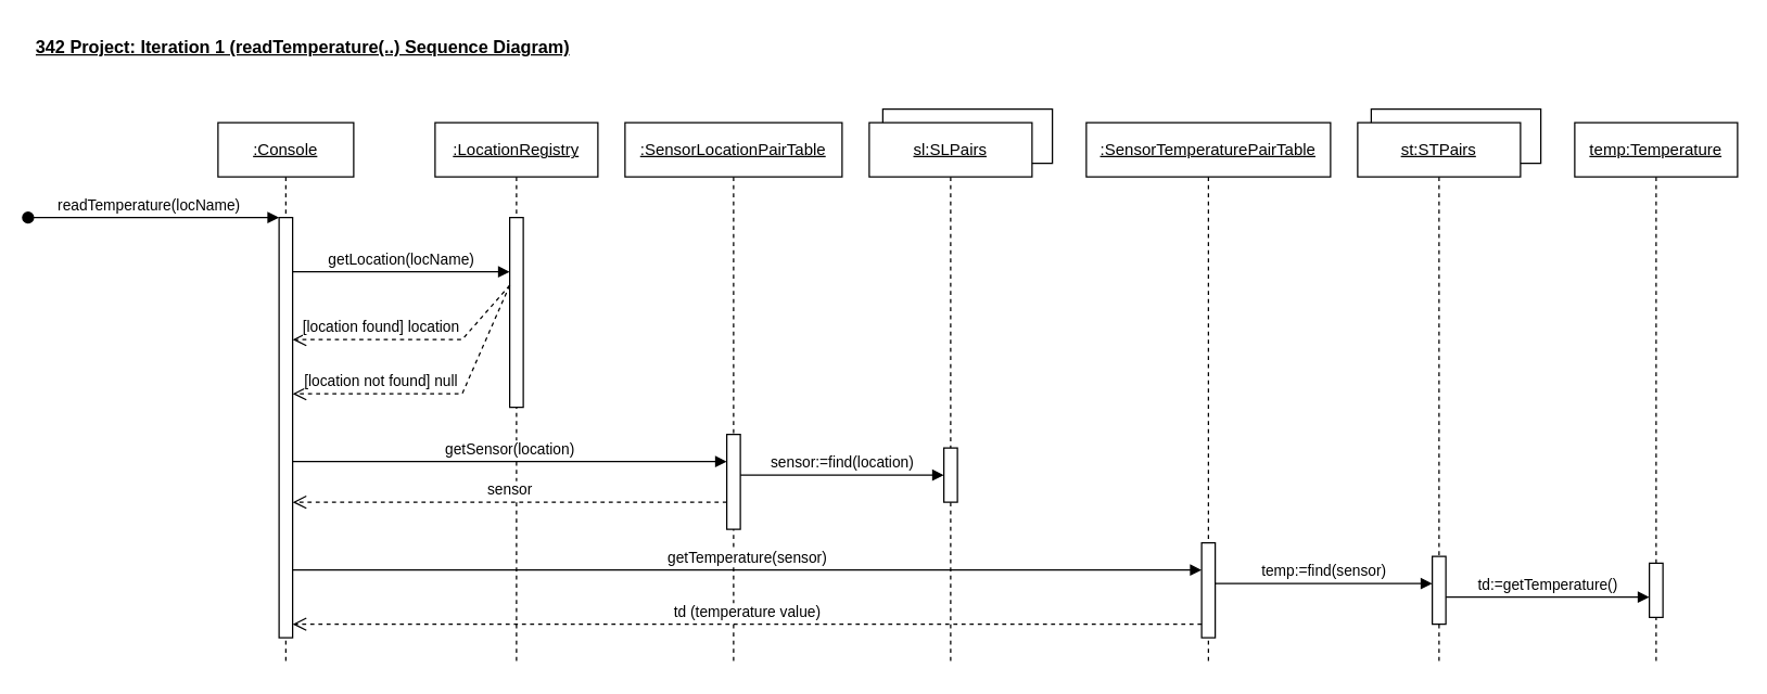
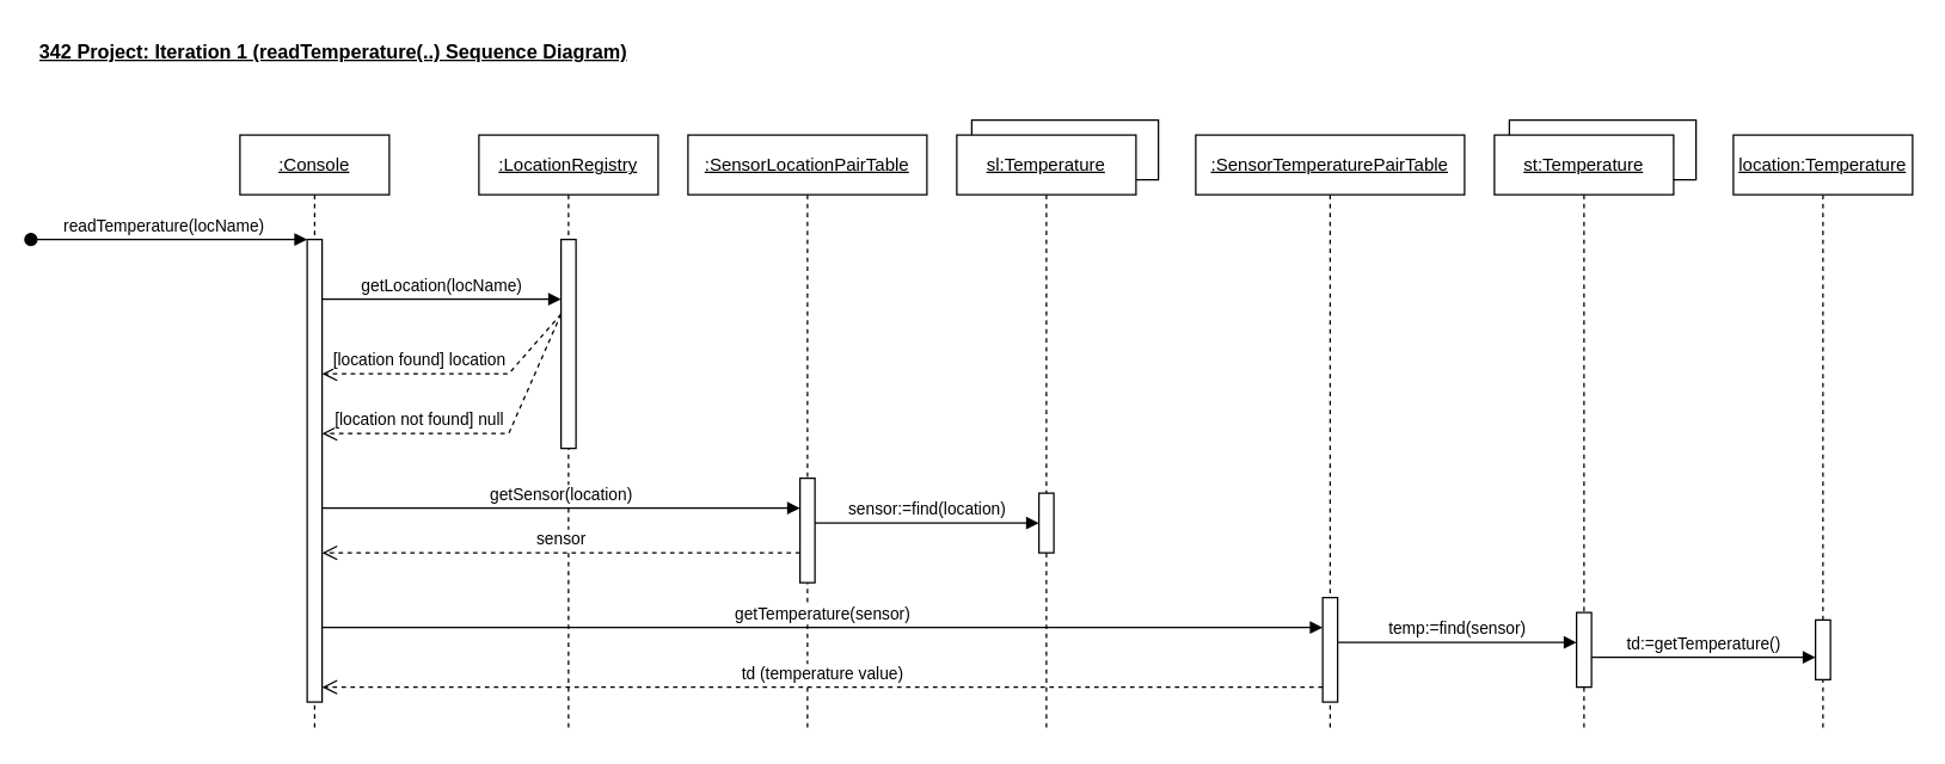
  <mxCell id="0" />
  <mxCell id="1" parent="0" />
  <mxCell id="2" value="Object" style="html=1;whiteSpace=wrap;" parent="1" vertex="1"><mxGeometry x="1010" y="80" width="125" height="40" as="geometry" /></mxCell>
  <mxCell id="3" value="Object" style="html=1;whiteSpace=wrap;" parent="1" vertex="1"><mxGeometry x="650" y="80" width="125" height="40" as="geometry" /></mxCell>
  <mxCell id="4" value="&lt;u style=&quot;font-size: 13px;&quot;&gt;&lt;b style=&quot;font-size: 13px;&quot;&gt;342 Project: Iteration 1 (readTemperature(..) Sequence Diagram)&lt;/b&gt;&lt;/u&gt;" style="text;strokeColor=none;fillColor=none;align=left;verticalAlign=top;spacingLeft=4;spacingRight=4;overflow=hidden;rotatable=0;points=[[0,0.5],[1,0.5]];portConstraint=eastwest;whiteSpace=wrap;html=1;fontSize=13;" parent="1" vertex="1"><mxGeometry x="20" y="20" width="450" height="26" as="geometry" /></mxCell>
  <mxCell id="5" value="&lt;u&gt;:Console&lt;/u&gt;" style="shape=umlLifeline;perimeter=lifelinePerimeter;whiteSpace=wrap;html=1;container=0;dropTarget=0;collapsible=0;recursiveResize=0;outlineConnect=0;portConstraint=eastwest;newEdgeStyle={&quot;edgeStyle&quot;:&quot;elbowEdgeStyle&quot;,&quot;elbow&quot;:&quot;vertical&quot;,&quot;curved&quot;:0,&quot;rounded&quot;:0};" parent="1" vertex="1"><mxGeometry x="160" y="90" width="100" height="400" as="geometry" /></mxCell>
  <mxCell id="6" value="" style="html=1;points=[];perimeter=orthogonalPerimeter;outlineConnect=0;targetShapes=umlLifeline;portConstraint=eastwest;newEdgeStyle={&quot;edgeStyle&quot;:&quot;elbowEdgeStyle&quot;,&quot;elbow&quot;:&quot;vertical&quot;,&quot;curved&quot;:0,&quot;rounded&quot;:0};" parent="5" vertex="1"><mxGeometry x="45" y="70" width="10" height="310" as="geometry" /></mxCell>
  <mxCell id="7" value="readTemperature(locName)" style="html=1;verticalAlign=bottom;startArrow=oval;endArrow=block;startSize=8;edgeStyle=elbowEdgeStyle;elbow=vertical;curved=0;rounded=0;" parent="5" target="6" edge="1"><mxGeometry x="-0.035" relative="1" as="geometry"><mxPoint x="-140" y="70" as="sourcePoint" /><Array as="points"><mxPoint x="-100" y="70" /></Array><mxPoint as="offset" /></mxGeometry></mxCell>
  <mxCell id="8" value="&lt;u&gt;:LocationRegistry&lt;/u&gt;" style="shape=umlLifeline;perimeter=lifelinePerimeter;whiteSpace=wrap;html=1;container=0;dropTarget=0;collapsible=0;recursiveResize=0;outlineConnect=0;portConstraint=eastwest;newEdgeStyle={&quot;edgeStyle&quot;:&quot;elbowEdgeStyle&quot;,&quot;elbow&quot;:&quot;vertical&quot;,&quot;curved&quot;:0,&quot;rounded&quot;:0};" parent="1" vertex="1"><mxGeometry x="320" y="90" width="120" height="400" as="geometry" /></mxCell>
  <mxCell id="9" value="" style="html=1;points=[];perimeter=orthogonalPerimeter;outlineConnect=0;targetShapes=umlLifeline;portConstraint=eastwest;newEdgeStyle={&quot;edgeStyle&quot;:&quot;elbowEdgeStyle&quot;,&quot;elbow&quot;:&quot;vertical&quot;,&quot;curved&quot;:0,&quot;rounded&quot;:0};" parent="8" vertex="1"><mxGeometry x="55" y="70" width="10" height="140" as="geometry" /></mxCell>
  <mxCell id="10" value="&lt;u style=&quot;border-color: var(--border-color);&quot;&gt;:SensorLocationPairTable&lt;/u&gt;" style="shape=umlLifeline;perimeter=lifelinePerimeter;whiteSpace=wrap;html=1;container=0;dropTarget=0;collapsible=0;recursiveResize=0;outlineConnect=0;portConstraint=eastwest;newEdgeStyle={&quot;edgeStyle&quot;:&quot;elbowEdgeStyle&quot;,&quot;elbow&quot;:&quot;vertical&quot;,&quot;curved&quot;:0,&quot;rounded&quot;:0};" parent="1" vertex="1"><mxGeometry x="460" y="90" width="160" height="400" as="geometry" /></mxCell>
  <mxCell id="11" value="" style="html=1;points=[];perimeter=orthogonalPerimeter;outlineConnect=0;targetShapes=umlLifeline;portConstraint=eastwest;newEdgeStyle={&quot;edgeStyle&quot;:&quot;elbowEdgeStyle&quot;,&quot;elbow&quot;:&quot;vertical&quot;,&quot;curved&quot;:0,&quot;rounded&quot;:0};" parent="10" vertex="1"><mxGeometry x="75" y="230" width="10" height="70" as="geometry" /></mxCell>
  <mxCell id="12" value="&lt;u style=&quot;border-color: var(--border-color);&quot;&gt;:SensorTemperaturePairTable&lt;/u&gt;" style="shape=umlLifeline;perimeter=lifelinePerimeter;whiteSpace=wrap;html=1;container=0;dropTarget=0;collapsible=0;recursiveResize=0;outlineConnect=0;portConstraint=eastwest;newEdgeStyle={&quot;edgeStyle&quot;:&quot;elbowEdgeStyle&quot;,&quot;elbow&quot;:&quot;vertical&quot;,&quot;curved&quot;:0,&quot;rounded&quot;:0};" parent="1" vertex="1"><mxGeometry x="800" y="90" width="180" height="400" as="geometry" /></mxCell>
  <mxCell id="13" value="" style="html=1;points=[];perimeter=orthogonalPerimeter;outlineConnect=0;targetShapes=umlLifeline;portConstraint=eastwest;newEdgeStyle={&quot;edgeStyle&quot;:&quot;elbowEdgeStyle&quot;,&quot;elbow&quot;:&quot;vertical&quot;,&quot;curved&quot;:0,&quot;rounded&quot;:0};" parent="12" vertex="1"><mxGeometry x="85" y="310" width="10" height="70" as="geometry" /></mxCell>
  <mxCell id="14" value="getLocation(locName)" style="html=1;verticalAlign=bottom;endArrow=block;curved=0;rounded=0;" parent="1" edge="1"><mxGeometry width="80" relative="1" as="geometry"><mxPoint x="215" y="200" as="sourcePoint" /><mxPoint x="375" y="200" as="targetPoint" /></mxGeometry></mxCell>
  <mxCell id="15" value="getSensor(location)" style="html=1;verticalAlign=bottom;endArrow=block;curved=0;rounded=0;" parent="1" target="11" edge="1"><mxGeometry width="80" relative="1" as="geometry"><mxPoint x="215" y="340" as="sourcePoint" /><mxPoint x="520" y="340" as="targetPoint" /></mxGeometry></mxCell>
  <mxCell id="16" value="sensor" style="html=1;verticalAlign=bottom;endArrow=open;dashed=1;endSize=8;curved=0;rounded=0;" parent="1" source="11" edge="1"><mxGeometry relative="1" as="geometry"><mxPoint x="520" y="370" as="sourcePoint" /><mxPoint x="215" y="370" as="targetPoint" /></mxGeometry></mxCell>
  <mxCell id="17" value="getTemperature(sensor)" style="html=1;verticalAlign=bottom;endArrow=block;curved=0;rounded=0;" parent="1" target="13" edge="1"><mxGeometry width="80" relative="1" as="geometry"><mxPoint x="215" y="420" as="sourcePoint" /><mxPoint x="805" y="420" as="targetPoint" /></mxGeometry></mxCell>
  <mxCell id="18" value="td (temperature value)" style="html=1;verticalAlign=bottom;endArrow=open;dashed=1;endSize=8;curved=0;rounded=0;" parent="1" edge="1"><mxGeometry relative="1" as="geometry"><mxPoint x="885" y="460" as="sourcePoint" /><mxPoint x="215" y="460" as="targetPoint" /></mxGeometry></mxCell>
- <mxCell id="19" value="&lt;u&gt;st:STPairs&lt;/u&gt;" style="shape=umlLifeline;perimeter=lifelinePerimeter;whiteSpace=wrap;html=1;container=0;dropTarget=0;collapsible=0;recursiveResize=0;outlineConnect=0;portConstraint=eastwest;newEdgeStyle={&quot;edgeStyle&quot;:&quot;elbowEdgeStyle&quot;,&quot;elbow&quot;:&quot;vertical&quot;,&quot;curved&quot;:0,&quot;rounded&quot;:0};" parent="1" vertex="1"><mxGeometry x="1000" y="90" width="120" height="400" as="geometry" /></mxCell>
+ <mxCell id="19" value="&lt;u&gt;st:Temperature&lt;/u&gt;" style="shape=umlLifeline;perimeter=lifelinePerimeter;whiteSpace=wrap;html=1;container=0;dropTarget=0;collapsible=0;recursiveResize=0;outlineConnect=0;portConstraint=eastwest;newEdgeStyle={&quot;edgeStyle&quot;:&quot;elbowEdgeStyle&quot;,&quot;elbow&quot;:&quot;vertical&quot;,&quot;curved&quot;:0,&quot;rounded&quot;:0};" parent="1" vertex="1"><mxGeometry x="1000" y="90" width="120" height="400" as="geometry" /></mxCell>
  <mxCell id="20" value="" style="html=1;points=[];perimeter=orthogonalPerimeter;outlineConnect=0;targetShapes=umlLifeline;portConstraint=eastwest;newEdgeStyle={&quot;edgeStyle&quot;:&quot;elbowEdgeStyle&quot;,&quot;elbow&quot;:&quot;vertical&quot;,&quot;curved&quot;:0,&quot;rounded&quot;:0};" parent="19" vertex="1"><mxGeometry x="55" y="320" width="10" height="50" as="geometry" /></mxCell>
  <mxCell id="21" value="temp:=find(sensor)" style="html=1;verticalAlign=bottom;endArrow=block;curved=0;rounded=0;" parent="1" target="20" edge="1"><mxGeometry width="80" relative="1" as="geometry"><mxPoint x="895" y="430" as="sourcePoint" /><mxPoint x="1050" y="430" as="targetPoint" /></mxGeometry></mxCell>
  <mxCell id="22" value="[location found] location" style="html=1;verticalAlign=bottom;endArrow=open;dashed=1;endSize=8;curved=0;rounded=0;" parent="1" target="6" edge="1"><mxGeometry x="0.27" relative="1" as="geometry"><mxPoint x="375" y="210" as="sourcePoint" /><mxPoint x="210" y="245" as="targetPoint" /><Array as="points"><mxPoint x="375" y="210" /><mxPoint x="340" y="250" /></Array><mxPoint as="offset" /></mxGeometry></mxCell>
  <mxCell id="23" value="[location not found] null" style="html=1;verticalAlign=bottom;endArrow=open;dashed=1;endSize=8;curved=0;rounded=0;" parent="1" target="6" edge="1"><mxGeometry x="0.388" relative="1" as="geometry"><mxPoint x="375" y="210" as="sourcePoint" /><mxPoint x="210" y="245" as="targetPoint" /><Array as="points"><mxPoint x="375" y="210" /><mxPoint x="340" y="290" /></Array><mxPoint as="offset" /></mxGeometry></mxCell>
- <mxCell id="24" value="&lt;u&gt;sl:SLPairs&lt;/u&gt;" style="shape=umlLifeline;perimeter=lifelinePerimeter;whiteSpace=wrap;html=1;container=0;dropTarget=0;collapsible=0;recursiveResize=0;outlineConnect=0;portConstraint=eastwest;newEdgeStyle={&quot;edgeStyle&quot;:&quot;elbowEdgeStyle&quot;,&quot;elbow&quot;:&quot;vertical&quot;,&quot;curved&quot;:0,&quot;rounded&quot;:0};" parent="1" vertex="1"><mxGeometry x="640" y="90" width="120" height="400" as="geometry" /></mxCell>
+ <mxCell id="24" value="&lt;u&gt;sl:Temperature&lt;/u&gt;" style="shape=umlLifeline;perimeter=lifelinePerimeter;whiteSpace=wrap;html=1;container=0;dropTarget=0;collapsible=0;recursiveResize=0;outlineConnect=0;portConstraint=eastwest;newEdgeStyle={&quot;edgeStyle&quot;:&quot;elbowEdgeStyle&quot;,&quot;elbow&quot;:&quot;vertical&quot;,&quot;curved&quot;:0,&quot;rounded&quot;:0};" parent="1" vertex="1"><mxGeometry x="640" y="90" width="120" height="400" as="geometry" /></mxCell>
  <mxCell id="25" value="" style="html=1;points=[];perimeter=orthogonalPerimeter;outlineConnect=0;targetShapes=umlLifeline;portConstraint=eastwest;newEdgeStyle={&quot;edgeStyle&quot;:&quot;elbowEdgeStyle&quot;,&quot;elbow&quot;:&quot;vertical&quot;,&quot;curved&quot;:0,&quot;rounded&quot;:0};" parent="24" vertex="1"><mxGeometry x="55" y="240" width="10" height="40" as="geometry" /></mxCell>
  <mxCell id="26" value="sensor:=find(location)" style="html=1;verticalAlign=bottom;endArrow=block;curved=0;rounded=0;" parent="1" edge="1"><mxGeometry width="80" relative="1" as="geometry"><mxPoint x="545" y="350" as="sourcePoint" /><mxPoint x="695" y="350" as="targetPoint" /></mxGeometry></mxCell>
- <mxCell id="27" value="&lt;u&gt;temp:Temperature&lt;/u&gt;" style="shape=umlLifeline;perimeter=lifelinePerimeter;whiteSpace=wrap;html=1;container=0;dropTarget=0;collapsible=0;recursiveResize=0;outlineConnect=0;portConstraint=eastwest;newEdgeStyle={&quot;edgeStyle&quot;:&quot;elbowEdgeStyle&quot;,&quot;elbow&quot;:&quot;vertical&quot;,&quot;curved&quot;:0,&quot;rounded&quot;:0};" parent="1" vertex="1"><mxGeometry x="1160" y="90" width="120" height="400" as="geometry" /></mxCell>
+ <mxCell id="27" value="&lt;u&gt;location:Temperature&lt;/u&gt;" style="shape=umlLifeline;perimeter=lifelinePerimeter;whiteSpace=wrap;html=1;container=0;dropTarget=0;collapsible=0;recursiveResize=0;outlineConnect=0;portConstraint=eastwest;newEdgeStyle={&quot;edgeStyle&quot;:&quot;elbowEdgeStyle&quot;,&quot;elbow&quot;:&quot;vertical&quot;,&quot;curved&quot;:0,&quot;rounded&quot;:0};" parent="1" vertex="1"><mxGeometry x="1160" y="90" width="120" height="400" as="geometry" /></mxCell>
  <mxCell id="28" value="" style="html=1;points=[];perimeter=orthogonalPerimeter;outlineConnect=0;targetShapes=umlLifeline;portConstraint=eastwest;newEdgeStyle={&quot;edgeStyle&quot;:&quot;elbowEdgeStyle&quot;,&quot;elbow&quot;:&quot;vertical&quot;,&quot;curved&quot;:0,&quot;rounded&quot;:0};" parent="27" vertex="1"><mxGeometry x="55" y="325" width="10" height="40" as="geometry" /></mxCell>
  <mxCell id="29" value="td:=getTemperature()" style="html=1;verticalAlign=bottom;endArrow=block;curved=0;rounded=0;" parent="1" edge="1"><mxGeometry width="80" relative="1" as="geometry"><mxPoint x="1065" y="440" as="sourcePoint" /><mxPoint x="1215" y="440" as="targetPoint" /></mxGeometry></mxCell>
